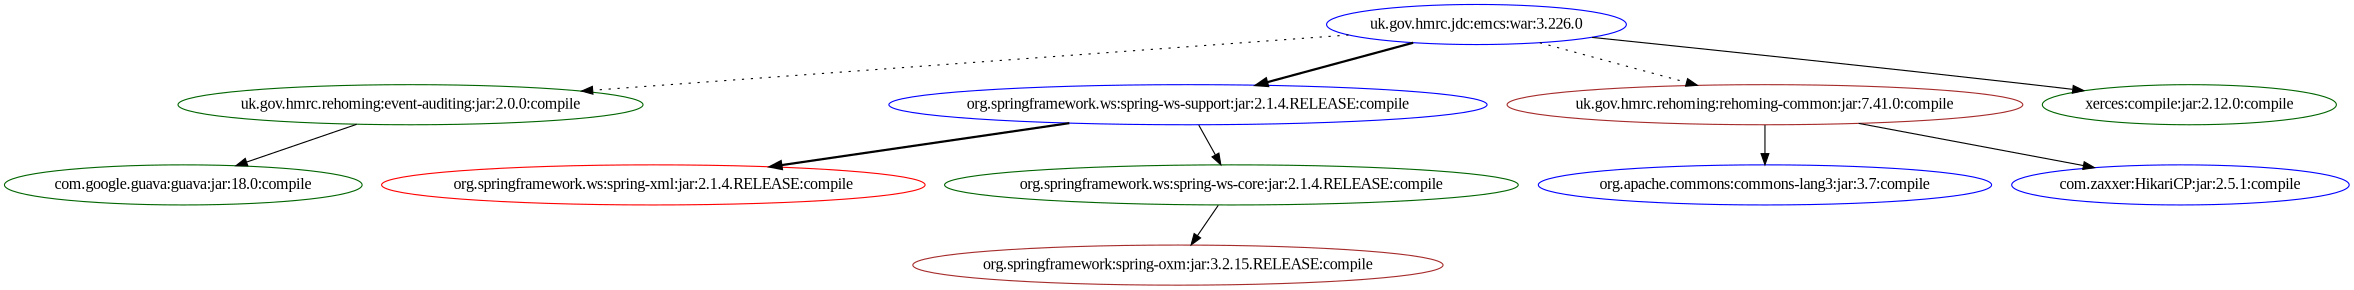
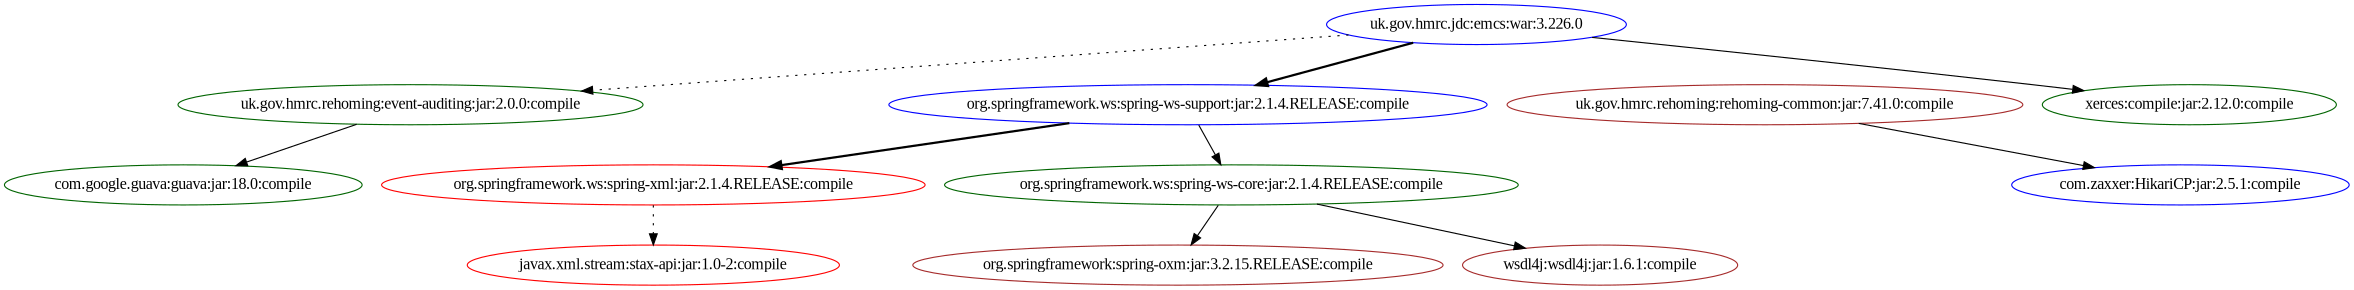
  digraph {
    fontname="Liberation Serif"
    node [color=blue fontname="Liberation Serif"]
    edge [fontname="Liberation Serif" style=solid]
    "uk.gov.hmrc.jdc:emcs:war:3.226.0"
    "uk.gov.hmrc.rehoming:event-auditing:jar:2.0.0:compile" [color=darkgreen]
    "org.springframework.ws:spring-ws-support:jar:2.1.4.RELEASE:compile"
    "uk.gov.hmrc.rehoming:rehoming-common:jar:7.41.0:compile" [color=brown]
    n5 [color=darkgreen label="xerces:compile:jar:2.12.0:compile"]
    "com.google.guava:guava:jar:18.0:compile" [color=darkgreen]
    "org.springframework.ws:spring-xml:jar:2.1.4.RELEASE:compile" [color=red]
    "org.springframework.ws:spring-ws-core:jar:2.1.4.RELEASE:compile" [color=darkgreen]
-   "org.apache.commons:commons-lang3:jar:3.7:compile"
    "com.zaxxer:HikariCP:jar:2.5.1:compile"
+   "javax.xml.stream:stax-api:jar:1.0-2:compile" [color=red]
    "org.springframework:spring-oxm:jar:3.2.15.RELEASE:compile" [color=brown]
+   "wsdl4j:wsdl4j:jar:1.6.1:compile" [color=brown]
    "uk.gov.hmrc.jdc:emcs:war:3.226.0" -> "uk.gov.hmrc.rehoming:event-auditing:jar:2.0.0:compile" [style=dotted]
    "uk.gov.hmrc.jdc:emcs:war:3.226.0" -> "org.springframework.ws:spring-ws-support:jar:2.1.4.RELEASE:compile" [style=bold]
-   "uk.gov.hmrc.jdc:emcs:war:3.226.0" -> "uk.gov.hmrc.rehoming:rehoming-common:jar:7.41.0:compile" [style=dotted]
    "uk.gov.hmrc.jdc:emcs:war:3.226.0" -> n5
    "uk.gov.hmrc.rehoming:event-auditing:jar:2.0.0:compile" -> "com.google.guava:guava:jar:18.0:compile"
    "org.springframework.ws:spring-ws-support:jar:2.1.4.RELEASE:compile" -> "org.springframework.ws:spring-xml:jar:2.1.4.RELEASE:compile" [style=bold]
    "org.springframework.ws:spring-ws-support:jar:2.1.4.RELEASE:compile" -> "org.springframework.ws:spring-ws-core:jar:2.1.4.RELEASE:compile"
-   "uk.gov.hmrc.rehoming:rehoming-common:jar:7.41.0:compile" -> "org.apache.commons:commons-lang3:jar:3.7:compile"
    "uk.gov.hmrc.rehoming:rehoming-common:jar:7.41.0:compile" -> "com.zaxxer:HikariCP:jar:2.5.1:compile"
+   "org.springframework.ws:spring-xml:jar:2.1.4.RELEASE:compile" -> "javax.xml.stream:stax-api:jar:1.0-2:compile" [style=dotted]
    "org.springframework.ws:spring-ws-core:jar:2.1.4.RELEASE:compile" -> "org.springframework:spring-oxm:jar:3.2.15.RELEASE:compile"
+   "org.springframework.ws:spring-ws-core:jar:2.1.4.RELEASE:compile" -> "wsdl4j:wsdl4j:jar:1.6.1:compile"
  }
